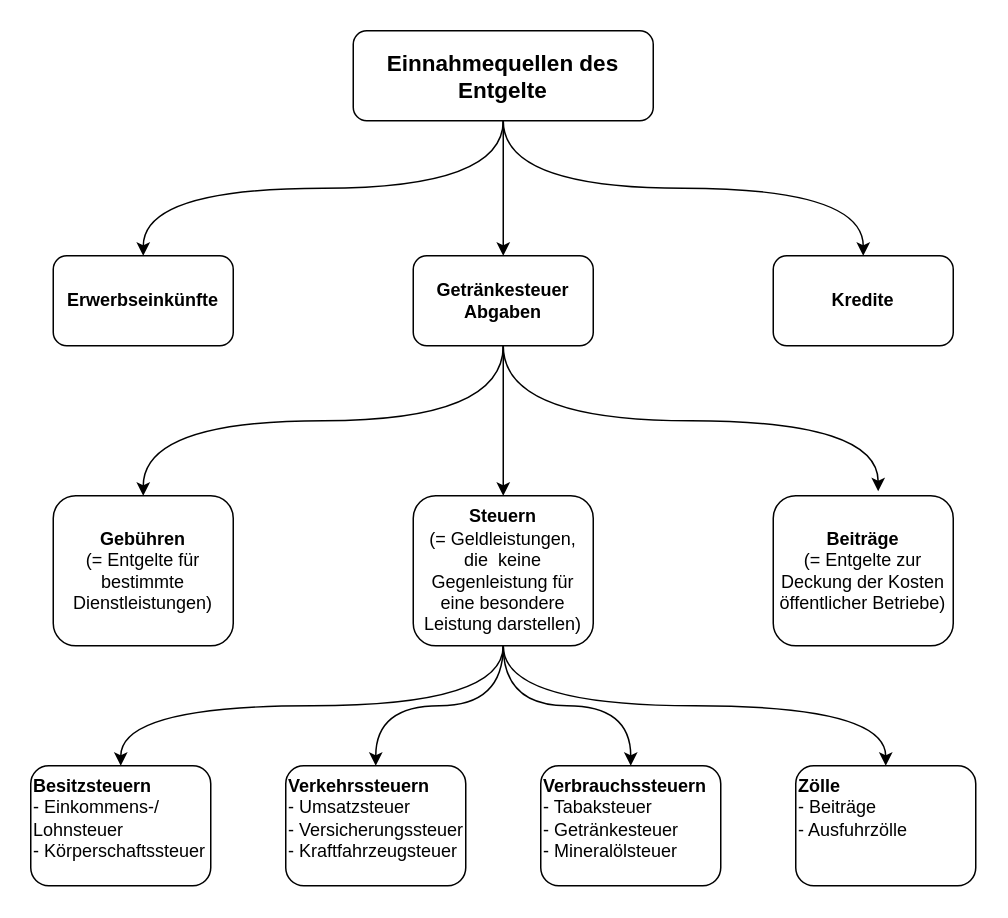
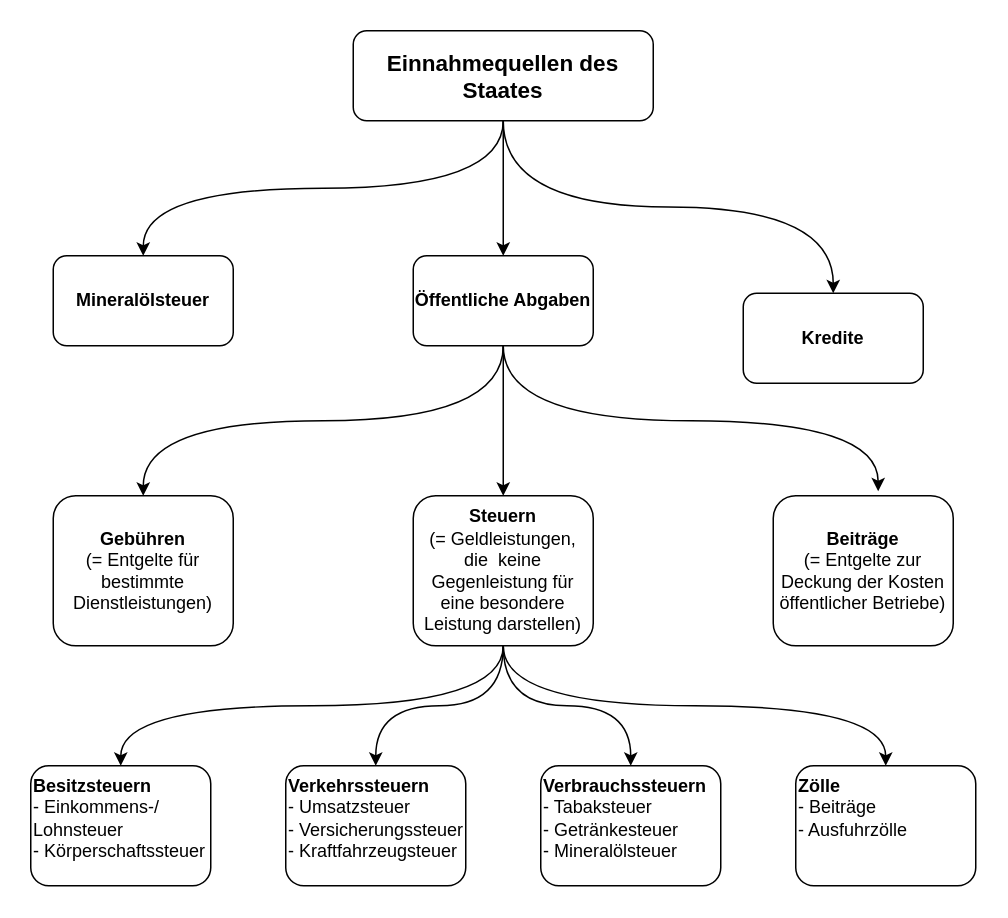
  <mxCell id="0" />
  <mxCell id="1" parent="0" />
  <mxCell id="2" style="edgeStyle=orthogonalEdgeStyle;rounded=0;orthogonalLoop=1;jettySize=auto;html=1;exitX=0.5;exitY=1;exitDx=0;exitDy=0;entryX=0.5;entryY=0;entryDx=0;entryDy=0;" edge="1" parent="1" source="5" target="10"><mxGeometry relative="1" as="geometry" /></mxCell>
  <mxCell id="3" style="edgeStyle=orthogonalEdgeStyle;rounded=0;orthogonalLoop=1;jettySize=auto;html=1;exitX=0.5;exitY=1;exitDx=0;exitDy=0;entryX=0.5;entryY=0;entryDx=0;entryDy=0;curved=1;" edge="1" parent="1" source="5" target="6"><mxGeometry relative="1" as="geometry" /></mxCell>
  <mxCell id="4" style="edgeStyle=orthogonalEdgeStyle;rounded=0;orthogonalLoop=1;jettySize=auto;html=1;exitX=0.5;exitY=1;exitDx=0;exitDy=0;entryX=0.5;entryY=0;entryDx=0;entryDy=0;curved=1;" edge="1" parent="1" source="5" target="11"><mxGeometry relative="1" as="geometry" /></mxCell>
- <mxCell id="5" value="&lt;font style=&quot;font-size: 15px&quot;&gt;&lt;b&gt;Einnahmequellen des Entgelte&lt;/b&gt;&lt;/font&gt;" style="rounded=1;whiteSpace=wrap;html=1;" vertex="1" parent="1"><mxGeometry x="235" y="20" width="200" height="60" as="geometry" /></mxCell>
- <mxCell id="6" value="&lt;b&gt;Erwerbseinkünfte&lt;/b&gt;" style="rounded=1;whiteSpace=wrap;html=1;" vertex="1" parent="1"><mxGeometry x="35" y="170" width="120" height="60" as="geometry" /></mxCell>
+ <mxCell id="5" value="&lt;font style=&quot;font-size: 15px&quot;&gt;&lt;b&gt;Einnahmequellen des Staates&lt;/b&gt;&lt;/font&gt;" style="rounded=1;whiteSpace=wrap;html=1;" vertex="1" parent="1"><mxGeometry x="235" y="20" width="200" height="60" as="geometry" /></mxCell>
+ <mxCell id="6" value="&lt;b&gt;Mineralölsteuer&lt;/b&gt;" style="rounded=1;whiteSpace=wrap;html=1;" vertex="1" parent="1"><mxGeometry x="35" y="170" width="120" height="60" as="geometry" /></mxCell>
  <mxCell id="7" style="edgeStyle=orthogonalEdgeStyle;rounded=0;orthogonalLoop=1;jettySize=auto;html=1;exitX=0.5;exitY=1;exitDx=0;exitDy=0;entryX=0.5;entryY=0;entryDx=0;entryDy=0;" edge="1" parent="1" source="10" target="17"><mxGeometry relative="1" as="geometry" /></mxCell>
  <mxCell id="8" style="edgeStyle=orthogonalEdgeStyle;rounded=0;orthogonalLoop=1;jettySize=auto;html=1;exitX=0.5;exitY=1;exitDx=0;exitDy=0;entryX=0.5;entryY=0;entryDx=0;entryDy=0;curved=1;" edge="1" parent="1" source="10" target="12"><mxGeometry relative="1" as="geometry" /></mxCell>
  <mxCell id="9" style="edgeStyle=orthogonalEdgeStyle;rounded=0;orthogonalLoop=1;jettySize=auto;html=1;exitX=0.5;exitY=1;exitDx=0;exitDy=0;entryX=0.583;entryY=-0.03;entryDx=0;entryDy=0;entryPerimeter=0;curved=1;" edge="1" parent="1" source="10" target="18"><mxGeometry relative="1" as="geometry" /></mxCell>
- <mxCell id="10" value="&lt;b&gt;Getränkesteuer Abgaben&lt;/b&gt;" style="rounded=1;whiteSpace=wrap;html=1;" vertex="1" parent="1"><mxGeometry x="275" y="170" width="120" height="60" as="geometry" /></mxCell>
- <mxCell id="11" value="&lt;b&gt;Kredite&lt;/b&gt;" style="rounded=1;whiteSpace=wrap;html=1;" vertex="1" parent="1"><mxGeometry x="515" y="170" width="120" height="60" as="geometry" /></mxCell>
+ <mxCell id="10" value="&lt;b&gt;Öffentliche Abgaben&lt;/b&gt;" style="rounded=1;whiteSpace=wrap;html=1;" vertex="1" parent="1"><mxGeometry x="275" y="170" width="120" height="60" as="geometry" /></mxCell>
+ <mxCell id="11" value="&lt;b&gt;Kredite&lt;/b&gt;" style="rounded=1;whiteSpace=wrap;html=1;" vertex="1" parent="1"><mxGeometry x="495" y="195" width="120" height="60" as="geometry" /></mxCell>
  <mxCell id="12" value="&lt;div&gt;&lt;b&gt;Gebühren&lt;/b&gt;&lt;/div&gt;(= Entgelte für bestimmte Dienstleistungen)" style="rounded=1;whiteSpace=wrap;html=1;" vertex="1" parent="1"><mxGeometry x="35" y="330" width="120" height="100" as="geometry" /></mxCell>
  <mxCell id="13" style="edgeStyle=orthogonalEdgeStyle;curved=1;rounded=0;orthogonalLoop=1;jettySize=auto;html=1;exitX=0.5;exitY=1;exitDx=0;exitDy=0;entryX=0.5;entryY=0;entryDx=0;entryDy=0;" edge="1" parent="1" source="17" target="20"><mxGeometry relative="1" as="geometry" /></mxCell>
  <mxCell id="14" style="edgeStyle=orthogonalEdgeStyle;curved=1;rounded=0;orthogonalLoop=1;jettySize=auto;html=1;exitX=0.5;exitY=1;exitDx=0;exitDy=0;" edge="1" parent="1" source="17" target="21"><mxGeometry relative="1" as="geometry" /></mxCell>
  <mxCell id="15" style="edgeStyle=orthogonalEdgeStyle;curved=1;rounded=0;orthogonalLoop=1;jettySize=auto;html=1;exitX=0.5;exitY=1;exitDx=0;exitDy=0;entryX=0.5;entryY=0;entryDx=0;entryDy=0;" edge="1" parent="1" source="17" target="22"><mxGeometry relative="1" as="geometry" /></mxCell>
  <mxCell id="16" style="edgeStyle=orthogonalEdgeStyle;curved=1;rounded=0;orthogonalLoop=1;jettySize=auto;html=1;exitX=0.5;exitY=1;exitDx=0;exitDy=0;entryX=0.5;entryY=0;entryDx=0;entryDy=0;" edge="1" parent="1" source="17" target="19"><mxGeometry relative="1" as="geometry" /></mxCell>
  <mxCell id="17" value="&lt;div&gt;&lt;b&gt;Steuern&lt;/b&gt;&lt;/div&gt;(= Geldleistungen, die&amp;nbsp; keine Gegenleistung für eine besondere Leistung darstellen)" style="rounded=1;whiteSpace=wrap;html=1;" vertex="1" parent="1"><mxGeometry x="275" y="330" width="120" height="100" as="geometry" /></mxCell>
  <mxCell id="18" value="&lt;div&gt;&lt;b&gt;Beiträge&lt;/b&gt;&lt;/div&gt;(= Entgelte zur Deckung der Kosten öffentlicher Betriebe)" style="rounded=1;whiteSpace=wrap;html=1;" vertex="1" parent="1"><mxGeometry x="515" y="330" width="120" height="100" as="geometry" /></mxCell>
  <mxCell id="19" value="&lt;div&gt;&lt;b&gt;Besitzsteuern&lt;/b&gt;&lt;/div&gt;&lt;div&gt;- Einkommens-/ Lohnsteuer&lt;/div&gt;&lt;div&gt;- Körperschaftssteuer&lt;br&gt;&lt;/div&gt;" style="rounded=1;whiteSpace=wrap;html=1;align=left;verticalAlign=top;" vertex="1" parent="1"><mxGeometry x="20" y="510" width="120" height="80" as="geometry" /></mxCell>
  <mxCell id="20" value="&lt;div&gt;&lt;b&gt;Verkehrssteuern&lt;/b&gt;&lt;/div&gt;&lt;div&gt;- Umsatzsteuer&lt;/div&gt;&lt;div&gt;- Versicherungssteuer&lt;/div&gt;&lt;div&gt;- Kraftfahrzeugsteuer&lt;br&gt;&lt;/div&gt;" style="rounded=1;whiteSpace=wrap;html=1;align=left;verticalAlign=top;" vertex="1" parent="1"><mxGeometry x="190" y="510" width="120" height="80" as="geometry" /></mxCell>
  <mxCell id="21" value="&lt;div&gt;&lt;b&gt;Verbrauchssteuern&lt;/b&gt;&lt;/div&gt;&lt;div&gt;- Tabaksteuer&lt;/div&gt;&lt;div&gt;- Getränkesteuer&lt;/div&gt;&lt;div&gt;- Mineralölsteuer&lt;br&gt;&lt;/div&gt;" style="rounded=1;whiteSpace=wrap;html=1;align=left;verticalAlign=top;" vertex="1" parent="1"><mxGeometry x="360" y="510" width="120" height="80" as="geometry" /></mxCell>
  <mxCell id="22" value="&lt;div&gt;&lt;b&gt;Zölle&lt;/b&gt;&lt;/div&gt;&lt;div&gt;- Beiträge&lt;/div&gt;&lt;div&gt;- Ausfuhrzölle&lt;br&gt;&lt;/div&gt;" style="rounded=1;whiteSpace=wrap;html=1;align=left;verticalAlign=top;" vertex="1" parent="1"><mxGeometry x="530" y="510" width="120" height="80" as="geometry" /></mxCell>
